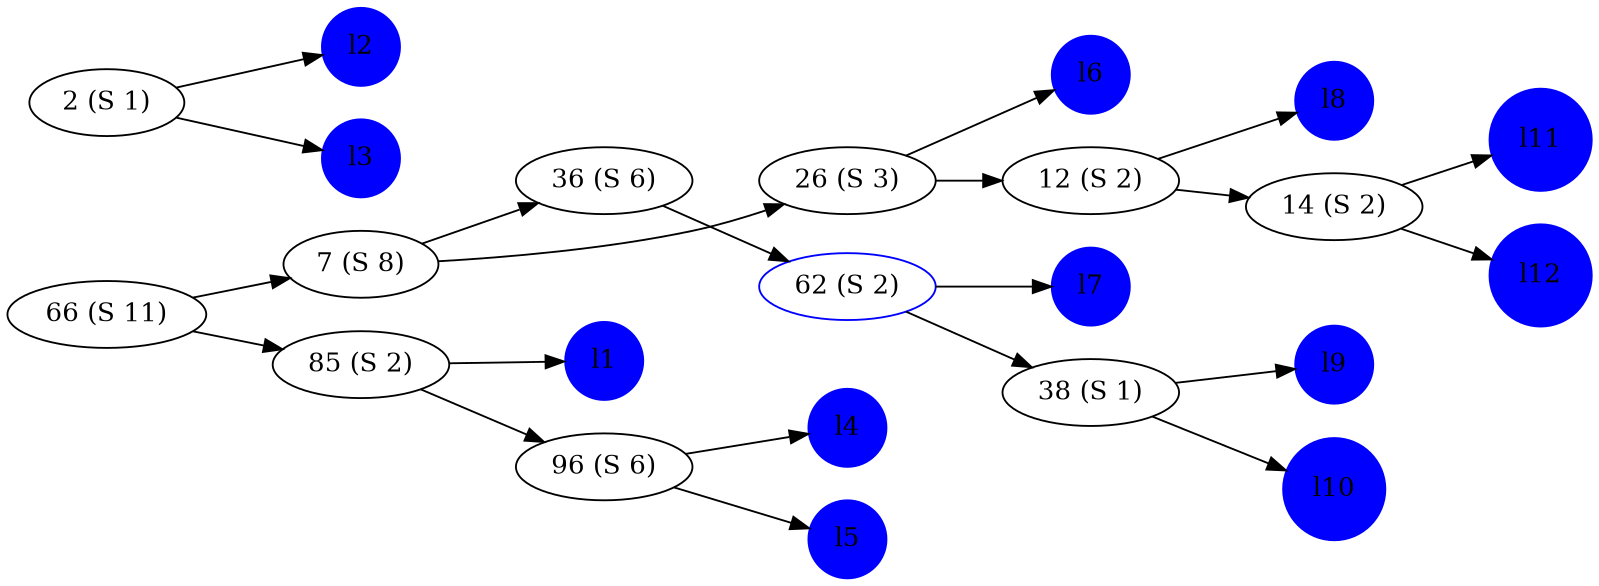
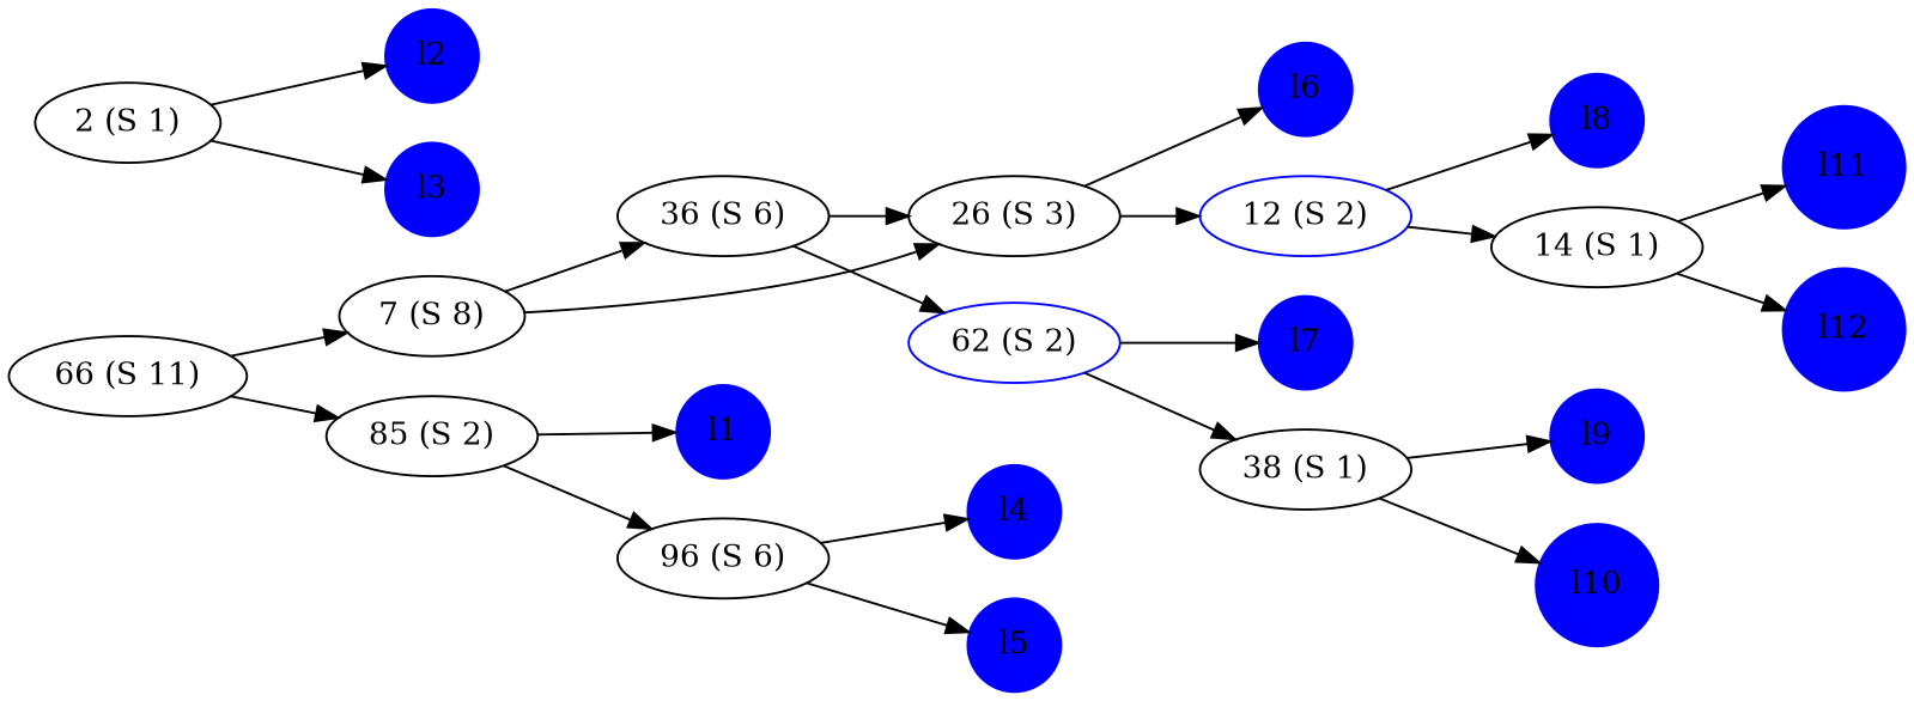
  digraph {
    ordering=out
    rankdir=LR
    node [color=blue fillcolor=blue shape=circle style=filled]
    l1 [width=.3]
    l2 [width=.3]
    l3 [width=.3]
    l4 [width=.3]
    l5 [width=.3]
    l6 [width=.3]
    l7 [width=.3]
    l8 [width=.3]
    l9 [width=.3]
    l10 [width=.3]
    l11 [width=.3]
    l12 [width=.3]
    n13 [label="66 (S 11)" color="" fillcolor="" shape="" style=""]
    n14 [label="7 (S 8)" color="" fillcolor="" shape="" style=""]
    n15 [label="85 (S 2)" color="" fillcolor="" shape="" style=""]
    n16 [label="2 (S 1)" color="" fillcolor="" shape="" style=""]
    n17 [label="36 (S 6)" color="" fillcolor="" shape="" style=""]
    n18 [label="96 (S 6)" color="" fillcolor="" shape="" style=""]
    n19 [label="26 (S 3)" color="" fillcolor="" shape="" style=""]
    n20 [label="62 (S 2)" fillcolor="" shape="" style=""]
-   n21 [label="12 (S 2)" color="" fillcolor="" shape="" style=""]
+   n21 [label="12 (S 2)" fillcolor="" shape="" style=""]
    n22 [label="38 (S 1)" color="" fillcolor="" shape="" style=""]
-   n23 [label="14 (S 2)" color="" fillcolor="" shape="" style=""]
+   n23 [label="14 (S 1)" color="" fillcolor="" shape="" style=""]
    subgraph sub_1 {
      l1
      l2
      l3
      l4
      l5
      l6
      l7
      l8
      l9
      l10
      l11
      l12
    }
    subgraph sub_2 {
      n13
    }
    subgraph sub_3 {
      n14
    }
    subgraph sub_4 {
      n15
    }
    subgraph sub_5 {
      n16
    }
    subgraph sub_6 {
      n17
    }
    subgraph sub_7 {
      n18
    }
    subgraph sub_8 {
      n19
    }
    subgraph sub_9 {
      n20
    }
    subgraph sub_10 {
      n21
    }
    subgraph sub_11 {
      n22
    }
    subgraph sub_12 {
      n23
    }
    n13 -> n14
    n13 -> n15
    n14 -> n17
    n14 -> n19
    n15 -> l1
    n15 -> n18
    n16 -> l2
    n16 -> l3
+   n17 -> n19
    n17 -> n20
    n18 -> l4
    n18 -> l5
    n19 -> l6
    n19 -> n21
    n20 -> l7
    n20 -> n22
    n21 -> l8
    n21 -> n23
    n22 -> l9
    n22 -> l10
    n23 -> l11
    n23 -> l12
  }
